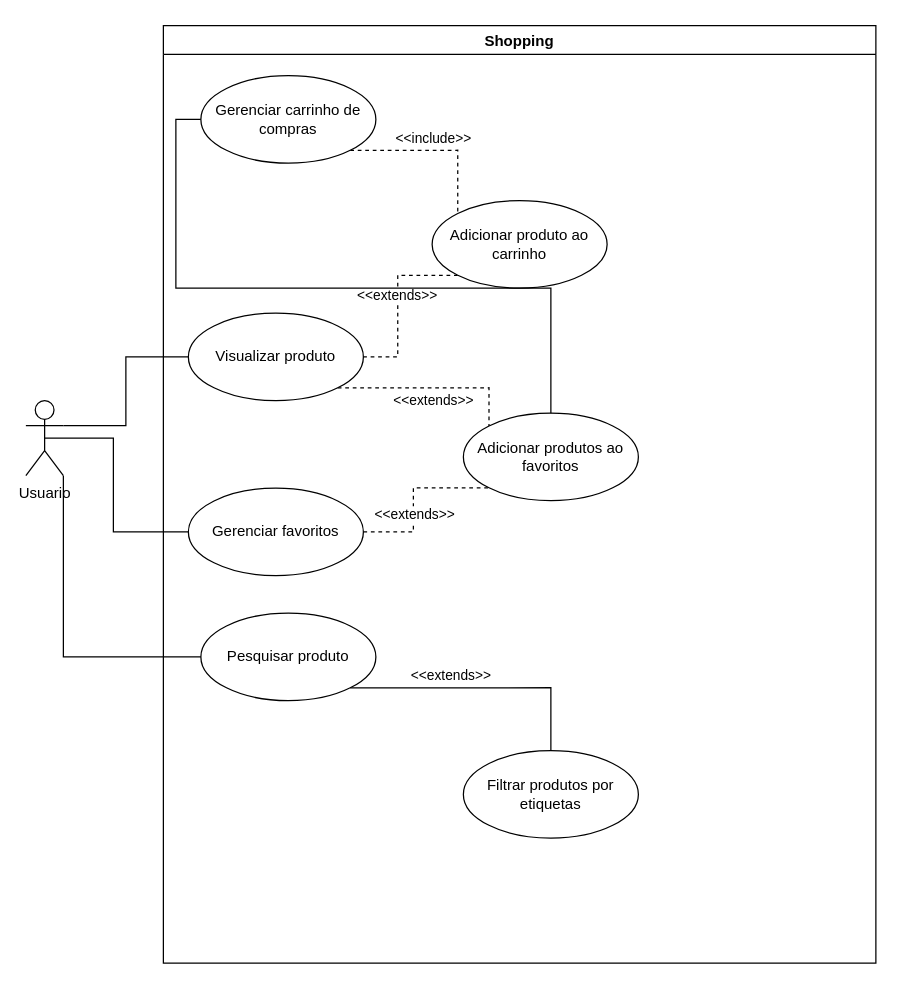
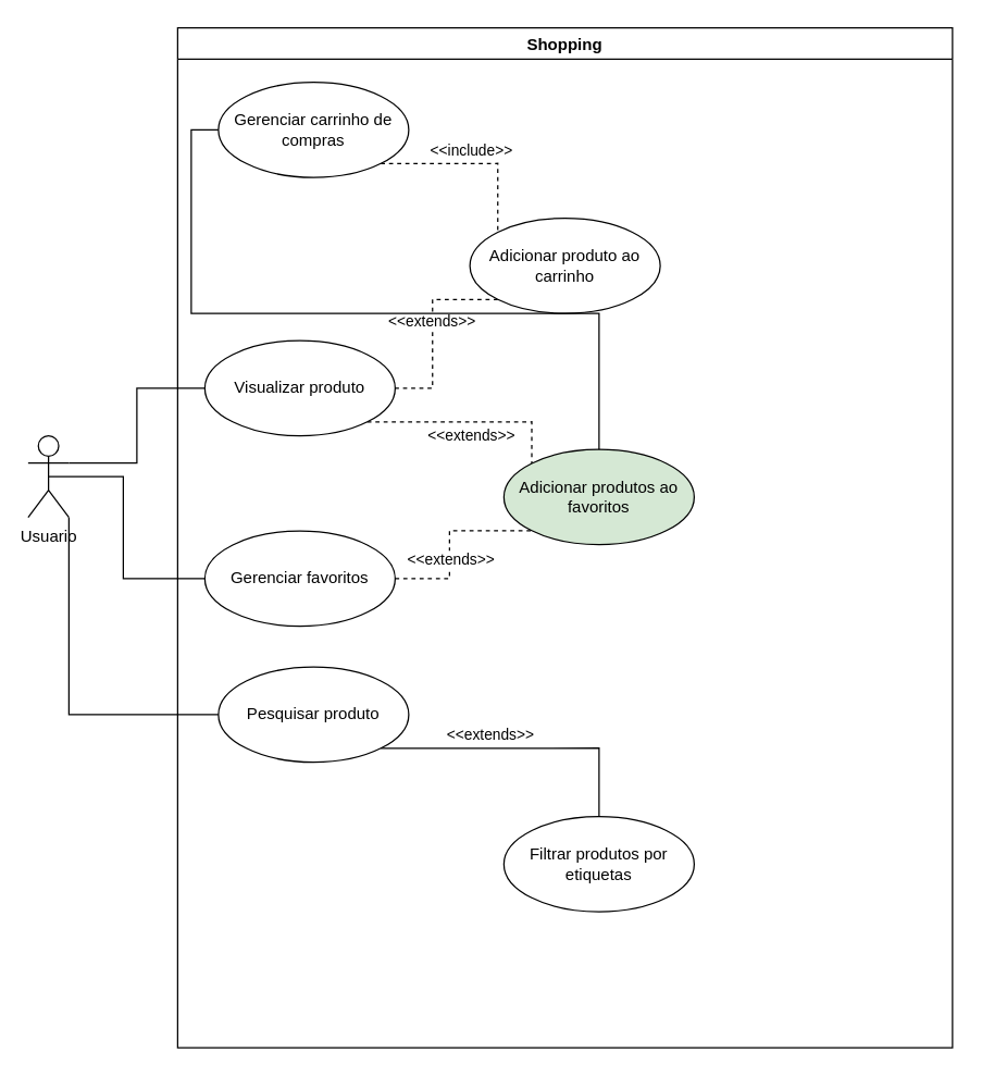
  <mxCell id="0" />
  <mxCell id="1" parent="0" />
  <mxCell id="2" value="Shopping" style="swimlane;" parent="1" vertex="1"><mxGeometry x="130" width="570" height="750" as="geometry" y="20" /></mxCell>
  <mxCell id="3" style="edgeStyle=orthogonalEdgeStyle;rounded=0;orthogonalLoop=1;jettySize=auto;html=1;exitX=1;exitY=1;exitDx=0;exitDy=0;entryX=0;entryY=0;entryDx=0;entryDy=0;endArrow=none;endFill=0;dashed=1;" parent="2" source="5" target="8" edge="1"><mxGeometry relative="1" as="geometry" /></mxCell>
  <mxCell id="4" value="&amp;lt;&amp;lt;include&amp;gt;&amp;gt;" style="edgeLabel;html=1;align=center;verticalAlign=middle;resizable=0;points=[];" parent="3" vertex="1" connectable="0"><mxGeometry x="-0.055" y="-2" relative="1" as="geometry"><mxPoint x="1" y="-12" as="offset" /></mxGeometry></mxCell>
  <mxCell id="5" value="Gerenciar carrinho de compras" style="ellipse;whiteSpace=wrap;html=1;" parent="2" vertex="1"><mxGeometry x="30" y="40" width="140" height="70" as="geometry" /></mxCell>
  <mxCell id="6" style="edgeStyle=orthogonalEdgeStyle;rounded=0;orthogonalLoop=1;jettySize=auto;html=1;exitX=0;exitY=1;exitDx=0;exitDy=0;entryX=1;entryY=0.5;entryDx=0;entryDy=0;dashed=1;endArrow=none;endFill=0;" parent="2" source="8" target="15" edge="1"><mxGeometry relative="1" as="geometry" /></mxCell>
  <mxCell id="7" value="&amp;lt;&amp;lt;extends&amp;gt;&amp;gt;" style="edgeLabel;html=1;align=center;verticalAlign=middle;resizable=0;points=[];" parent="6" vertex="1" connectable="0"><mxGeometry x="-0.097" y="-1" relative="1" as="geometry"><mxPoint as="offset" /></mxGeometry></mxCell>
  <mxCell id="8" value="Adicionar produto ao carrinho" style="ellipse;whiteSpace=wrap;html=1;" parent="2" vertex="1"><mxGeometry x="215" y="140" width="140" height="70" as="geometry" /></mxCell>
  <mxCell id="9" style="edgeStyle=orthogonalEdgeStyle;rounded=0;orthogonalLoop=1;jettySize=auto;html=1;exitX=1;exitY=1;exitDx=0;exitDy=0;entryX=0.5;entryY=0;entryDx=0;entryDy=0;dashed=0;endArrow=none;endFill=0;" parent="2" source="11" target="12" edge="1"><mxGeometry relative="1" as="geometry" /></mxCell>
  <mxCell id="10" value="&amp;lt;&amp;lt;extends&amp;gt;&amp;gt;" style="edgeLabel;html=1;align=center;verticalAlign=middle;resizable=0;points=[];" parent="9" vertex="1" connectable="0"><mxGeometry x="-0.335" y="2" relative="1" as="geometry"><mxPoint x="10" y="-8" as="offset" /></mxGeometry></mxCell>
  <mxCell id="11" value="Pesquisar produto" style="ellipse;whiteSpace=wrap;html=1;" parent="2" vertex="1"><mxGeometry x="30" y="470" width="140" height="70" as="geometry" /></mxCell>
  <mxCell id="12" value="Filtrar produtos por etiquetas" style="ellipse;whiteSpace=wrap;html=1;" parent="2" vertex="1"><mxGeometry x="240" y="580" width="140" height="70" as="geometry" /></mxCell>
  <mxCell id="13" style="edgeStyle=orthogonalEdgeStyle;rounded=0;orthogonalLoop=1;jettySize=auto;html=1;exitX=1;exitY=1;exitDx=0;exitDy=0;entryX=0;entryY=0;entryDx=0;entryDy=0;dashed=1;endArrow=none;endFill=0;" parent="2" source="15" target="19" edge="1"><mxGeometry relative="1" as="geometry" /></mxCell>
  <mxCell id="14" value="&amp;lt;&amp;lt;extends&amp;gt;&amp;gt;" style="edgeLabel;html=1;align=center;verticalAlign=middle;resizable=0;points=[];" parent="13" vertex="1" connectable="0"><mxGeometry x="0.094" y="-1" relative="1" as="geometry"><mxPoint x="-7" y="9" as="offset" /></mxGeometry></mxCell>
  <mxCell id="15" value="Visualizar produto" style="ellipse;whiteSpace=wrap;html=1;" parent="2" vertex="1"><mxGeometry x="20" y="230" width="140" height="70" as="geometry" /></mxCell>
  <mxCell id="16" style="edgeStyle=orthogonalEdgeStyle;rounded=0;orthogonalLoop=1;jettySize=auto;html=1;exitX=1;exitY=0.5;exitDx=0;exitDy=0;entryX=0;entryY=1;entryDx=0;entryDy=0;dashed=1;endArrow=none;endFill=0;" parent="2" source="18" target="19" edge="1"><mxGeometry relative="1" as="geometry" /></mxCell>
  <mxCell id="17" value="&amp;lt;&amp;lt;extends&amp;gt;&amp;gt;" style="edgeLabel;html=1;align=center;verticalAlign=middle;resizable=0;points=[];" parent="16" vertex="1" connectable="0"><mxGeometry x="-0.318" relative="1" as="geometry"><mxPoint y="-9" as="offset" /></mxGeometry></mxCell>
  <mxCell id="18" value="Gerenciar favoritos" style="ellipse;whiteSpace=wrap;html=1;" parent="2" vertex="1"><mxGeometry x="20" y="370" width="140" height="70" as="geometry" /></mxCell>
- <mxCell id="19" value="Adicionar produtos ao favoritos" style="ellipse;whiteSpace=wrap;html=1;" parent="2" vertex="1"><mxGeometry x="240" y="310" width="140" height="70" as="geometry" /></mxCell>
+ <mxCell id="19" value="Adicionar produtos ao favoritos" style="ellipse;whiteSpace=wrap;html=1;fillColor=#d5e8d4;" parent="2" vertex="1"><mxGeometry x="240" y="310" width="140" height="70" as="geometry" /></mxCell>
  <mxCell id="20" value="Usuario" style="shape=umlActor;verticalLabelPosition=bottom;verticalAlign=top;html=1;outlineConnect=0;" parent="1" vertex="1"><mxGeometry x="20" y="320" width="30" height="60" as="geometry" /></mxCell>
  <mxCell id="21" style="edgeStyle=orthogonalEdgeStyle;rounded=0;orthogonalLoop=1;jettySize=auto;html=1;exitX=0;exitY=0.5;exitDx=0;exitDy=0;endArrow=none;endFill=0;" parent="1" source="5" target="19" edge="1"><mxGeometry relative="1" as="geometry" /></mxCell>
  <mxCell id="22" style="edgeStyle=orthogonalEdgeStyle;rounded=0;orthogonalLoop=1;jettySize=auto;html=1;exitX=0;exitY=0.5;exitDx=0;exitDy=0;entryX=1;entryY=0.333;entryDx=0;entryDy=0;entryPerimeter=0;endArrow=none;endFill=0;" parent="1" source="15" target="20" edge="1"><mxGeometry relative="1" as="geometry" /></mxCell>
  <mxCell id="23" style="edgeStyle=orthogonalEdgeStyle;rounded=0;orthogonalLoop=1;jettySize=auto;html=1;exitX=0;exitY=0.5;exitDx=0;exitDy=0;entryX=0.5;entryY=0.5;entryDx=0;entryDy=0;entryPerimeter=0;endArrow=none;endFill=0;" parent="1" source="18" target="20" edge="1"><mxGeometry relative="1" as="geometry"><Array as="points"><mxPoint x="90" y="425" /><mxPoint x="90" y="350" /></Array></mxGeometry></mxCell>
  <mxCell id="24" style="edgeStyle=orthogonalEdgeStyle;rounded=0;orthogonalLoop=1;jettySize=auto;html=1;exitX=0;exitY=0.5;exitDx=0;exitDy=0;entryX=1;entryY=1;entryDx=0;entryDy=0;entryPerimeter=0;endArrow=none;endFill=0;" parent="1" source="11" target="20" edge="1"><mxGeometry relative="1" as="geometry" /></mxCell>
